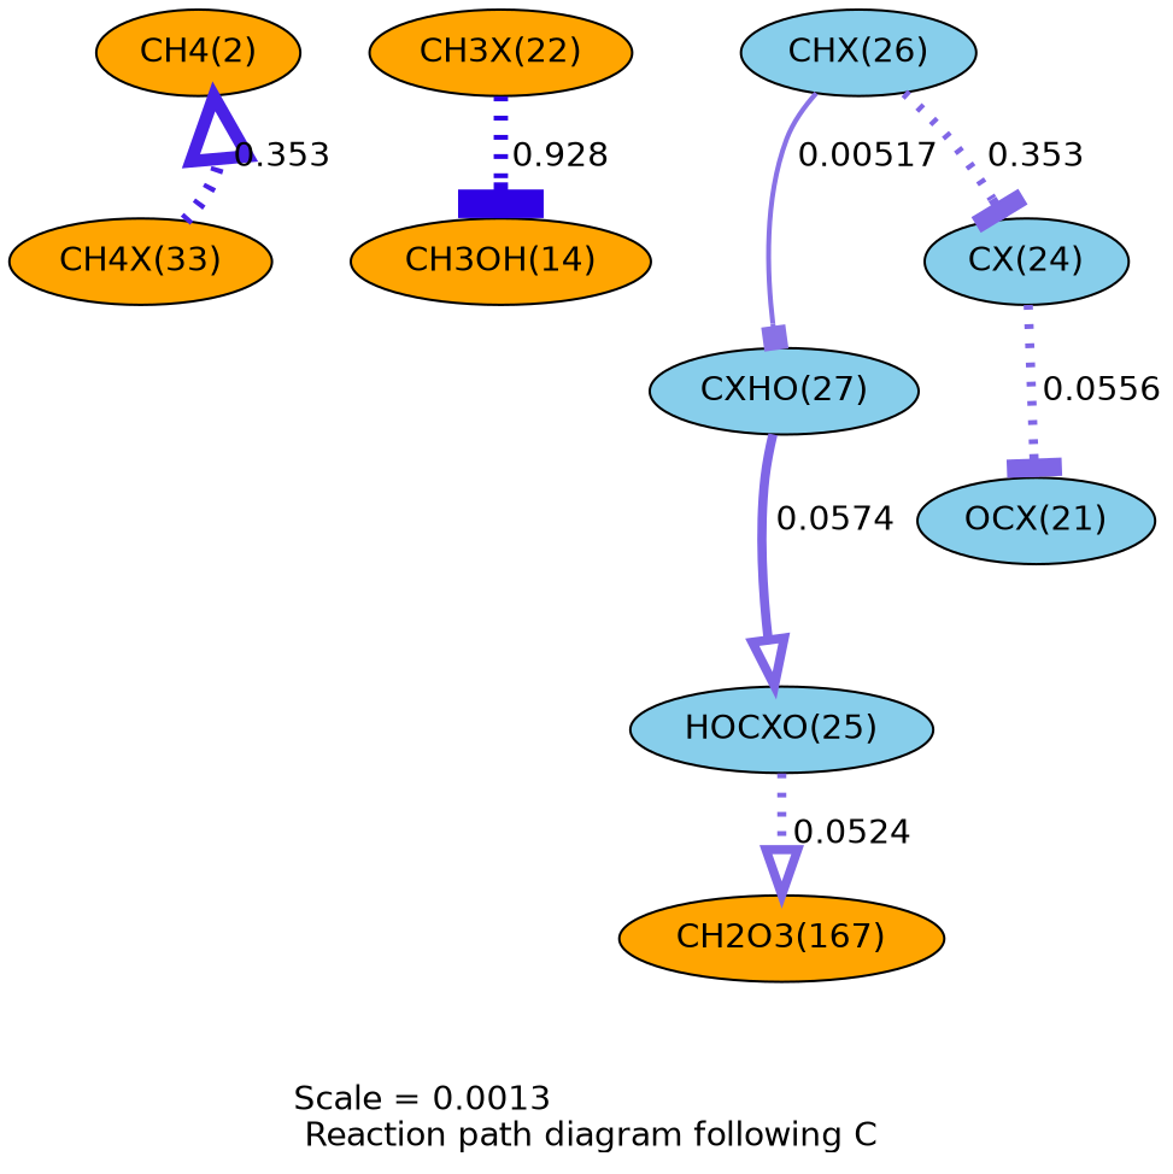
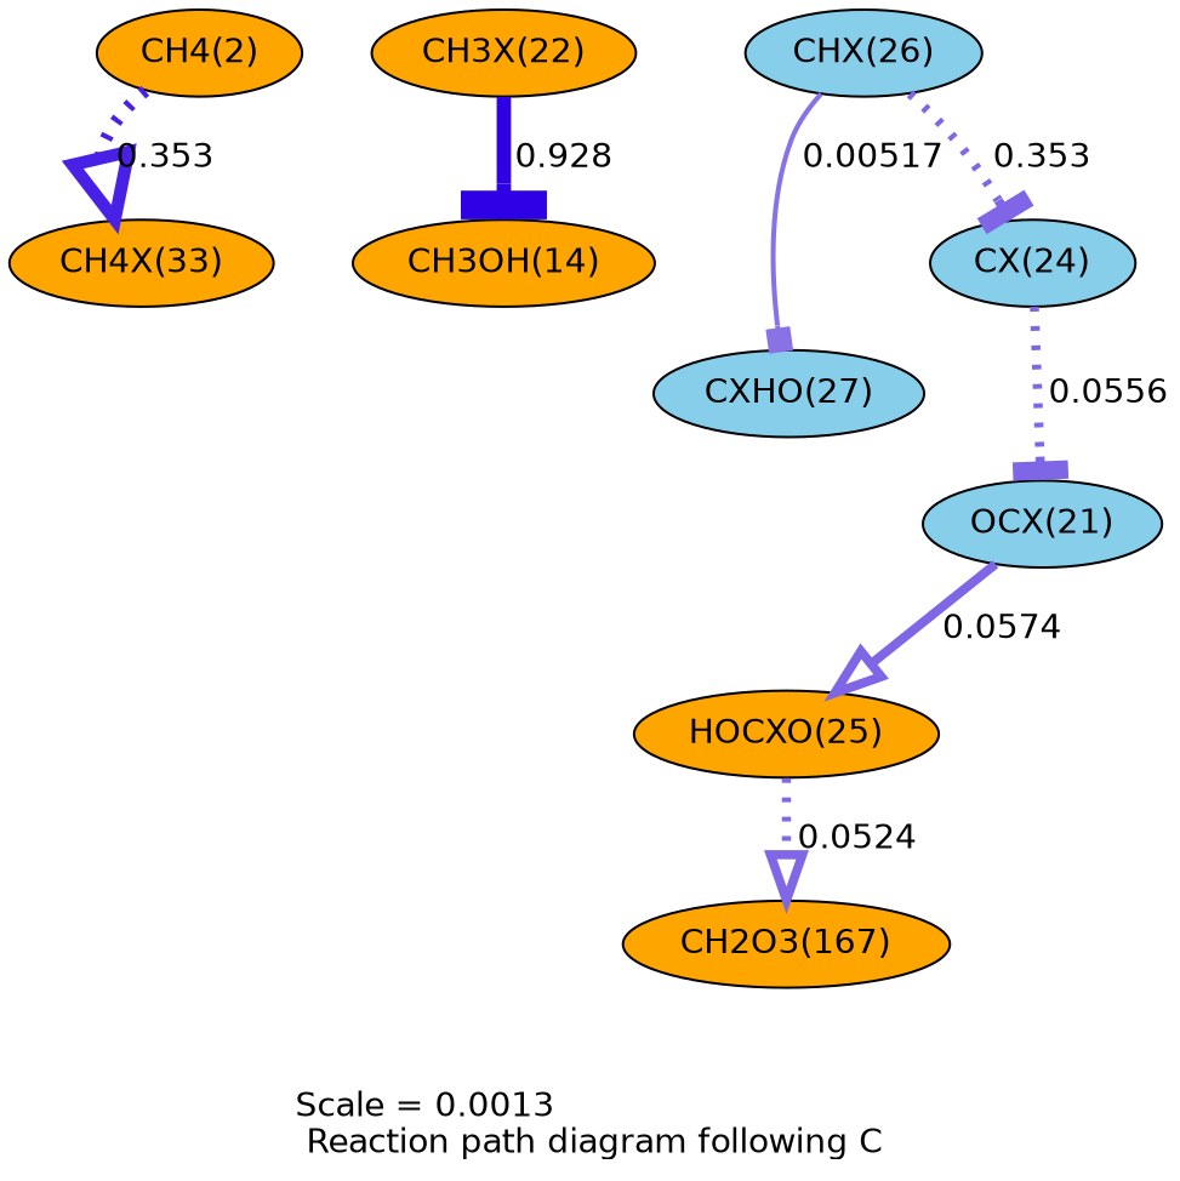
  digraph {
    fontname=Helvetica
    label="Scale = 0.0013\l Reaction path diagram following C"
    node [fillcolor=orange fontname=Helvetica style=filled]
    edge [arrowhead=onormal fontname=Helvetica style=dotted]
    n1 [label="CH4(2)"]
    n2 [label="CH4X(33)"]
    n3 [label="CH3X(22)"]
    n4 [label="CH3OH(14)"]
    n5 [fillcolor=skyblue label="CHX(26)"]
    n6 [fillcolor=skyblue label="CXHO(27)"]
    n7 [fillcolor=skyblue label="CX(24)"]
    n8 [fillcolor=skyblue label="OCX(21)"]
-   n9 [fillcolor=skyblue label="HOCXO(25)"]
+   n9 [label="HOCXO(25)"]
    n10 [label="CH2O3(167)"]
-   n2 -> n1 [arrowsize=2.61 color="0.7, 0.853, 0.9" label=" 0.353" penwidth=5.21]
-   n3 -> n4 [arrowhead=tee arrowsize=2.97 color="0.7, 1.43, 0.9" label=" 0.928" penwidth=5.94]
+   n1 -> n2 [arrowsize=2.61 color="0.7, 0.853, 0.9" label=" 0.353" penwidth=5.21]
+   n3 -> n4 [arrowhead=tee arrowsize=2.97 color="0.7, 1.43, 0.9" label=" 0.928" penwidth=5.94 style=bold]
    n5 -> n6 [arrowhead=box arrowsize=1.01 color="0.7, 0.505, 0.9" label=" 0.00517" penwidth=2.03 style=bold]
    n5 -> n7 [arrowhead=tee arrowsize=1.9 color="0.7, 0.555, 0.9" label=" 0.353" penwidth=3.8]
    n7 -> n8 [arrowhead=tee arrowsize=1.91 color="0.7, 0.556, 0.9" label=" 0.0556" penwidth=3.82]
-   n6 -> n9 [arrowsize=1.92 color="0.7, 0.557, 0.9" label=" 0.0574" penwidth=3.84 style=bold]
+   n8 -> n9 [arrowsize=1.92 color="0.7, 0.557, 0.9" label=" 0.0574" penwidth=3.84 style=bold]
    n9 -> n10 [arrowsize=1.89 color="0.7, 0.552, 0.9" label=" 0.0524" penwidth=3.77]
  }
